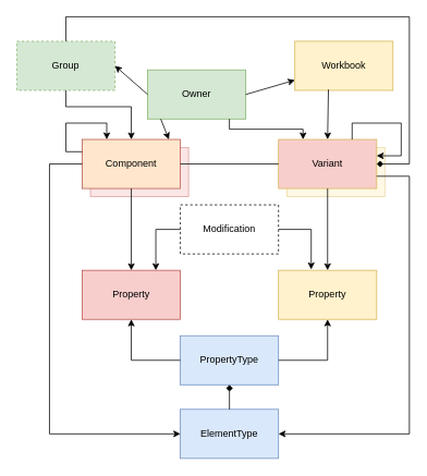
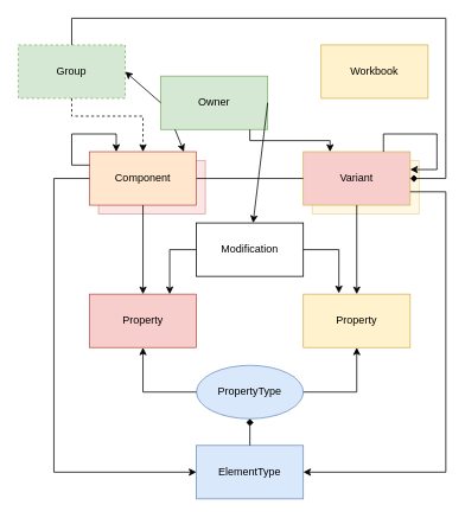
  <mxCell id="0" />
  <mxCell id="1" parent="0" />
  <mxCell id="2" value="" style="rounded=0;whiteSpace=wrap;html=1;fillColor=#fff2cc;strokeColor=#d6b656;opacity=50;" vertex="1" parent="1"><mxGeometry x="350" y="180" width="120" height="60" as="geometry" /></mxCell>
  <mxCell id="3" value="" style="rounded=0;whiteSpace=wrap;html=1;fillColor=#f8cecc;strokeColor=#b85450;opacity=50;" vertex="1" parent="1"><mxGeometry x="110" y="180" width="120" height="60" as="geometry" /></mxCell>
  <mxCell id="4" value="Owner" style="rounded=0;whiteSpace=wrap;html=1;fillColor=#d5e8d4;strokeColor=#82b366;" parent="1" vertex="1"><mxGeometry x="180" y="85" width="120" height="60" as="geometry" /></mxCell>
  <mxCell id="5" value="Group" style="rounded=0;whiteSpace=wrap;html=1;fillColor=#d5e8d4;strokeColor=#82b366;dashed=1;" parent="1" vertex="1"><mxGeometry x="20" y="50" width="120" height="60" as="geometry" /></mxCell>
  <mxCell id="6" value="Workbook" style="rounded=0;whiteSpace=wrap;html=1;fillColor=#fff2cc;strokeColor=#d6b656;" parent="1" vertex="1"><mxGeometry x="360" y="50" width="120" height="60" as="geometry" /></mxCell>
  <mxCell id="7" value="&lt;div&gt;Variant&lt;/div&gt;" style="rounded=0;whiteSpace=wrap;html=1;fillColor=#f8cecc;strokeColor=#d6b656;" parent="1" vertex="1"><mxGeometry x="340" y="170" width="120" height="60" as="geometry" /></mxCell>
  <mxCell id="8" value="Component" style="rounded=0;whiteSpace=wrap;html=1;fillColor=#ffe6cc;strokeColor=#b85450;" parent="1" vertex="1"><mxGeometry x="100" y="170" width="120" height="60" as="geometry" /></mxCell>
  <mxCell id="9" value="ElementType" style="rounded=0;whiteSpace=wrap;html=1;fillColor=#dae8fc;strokeColor=#6c8ebf;" parent="1" vertex="1"><mxGeometry x="220" y="500" width="120" height="60" as="geometry" /></mxCell>
- <mxCell id="10" value="PropertyType" style="rounded=0;whiteSpace=wrap;html=1;fillColor=#dae8fc;strokeColor=#6c8ebf;" parent="1" vertex="1"><mxGeometry x="220" y="410" width="120" height="60" as="geometry" /></mxCell>
+ <mxCell id="10" value="PropertyType" style="ellipse;whiteSpace=wrap;html=1;fillColor=#dae8fc;strokeColor=#6c8ebf;" parent="1" vertex="1"><mxGeometry x="220" y="410" width="120" height="60" as="geometry" /></mxCell>
  <mxCell id="11" style="edgeStyle=orthogonalEdgeStyle;rounded=0;orthogonalLoop=1;jettySize=auto;html=1;entryX=0.25;entryY=0;entryDx=0;entryDy=0;exitX=0;exitY=0.25;exitDx=0;exitDy=0;" edge="1" parent="1" source="8" target="8"><mxGeometry relative="1" as="geometry"><mxPoint x="40" y="160" as="sourcePoint" /><Array as="points"><mxPoint x="80" y="185" /><mxPoint x="80" y="150" /><mxPoint x="130" y="150" /></Array></mxGeometry></mxCell>
  <mxCell id="12" value="Property" style="rounded=0;whiteSpace=wrap;html=1;fillColor=#fff2cc;strokeColor=#d6b656;" parent="1" vertex="1"><mxGeometry x="340" y="330" width="120" height="60" as="geometry" /></mxCell>
- <mxCell id="13" value="Modification" style="rounded=0;whiteSpace=wrap;html=1;dashed=1;" parent="1" vertex="1"><mxGeometry x="220" y="250" width="120" height="60" as="geometry" /></mxCell>
+ <mxCell id="13" value="Modification" style="rounded=0;whiteSpace=wrap;html=1;" parent="1" vertex="1"><mxGeometry x="220" y="250" width="120" height="60" as="geometry" /></mxCell>
  <mxCell id="14" value="Property" style="rounded=0;whiteSpace=wrap;html=1;fillColor=#f8cecc;strokeColor=#b85450;" parent="1" vertex="1"><mxGeometry x="100" y="330" width="120" height="60" as="geometry" /></mxCell>
- <mxCell id="15" value="" style="endArrow=classic;html=1;rounded=0;exitX=0.342;exitY=0.983;exitDx=0;exitDy=0;entryX=0.5;entryY=0;entryDx=0;entryDy=0;exitPerimeter=0;" parent="1" source="6" target="7" edge="1"><mxGeometry width="50" height="50" relative="1" as="geometry"><mxPoint x="340" y="380" as="sourcePoint" /><mxPoint x="390" y="330" as="targetPoint" /></mxGeometry></mxCell>
  <mxCell id="16" value="" style="endArrow=classic;html=1;rounded=0;exitX=0.5;exitY=1;exitDx=0;exitDy=0;entryX=0.5;entryY=0;entryDx=0;entryDy=0;" parent="1" source="7" target="12" edge="1"><mxGeometry width="50" height="50" relative="1" as="geometry"><mxPoint x="340" y="380" as="sourcePoint" /><mxPoint x="400" y="330" as="targetPoint" /></mxGeometry></mxCell>
  <mxCell id="17" value="" style="endArrow=classic;html=1;rounded=0;exitX=0.133;exitY=1;exitDx=0;exitDy=0;exitPerimeter=0;" parent="1" source="4" edge="1"><mxGeometry width="50" height="50" relative="1" as="geometry"><mxPoint x="340" y="380" as="sourcePoint" /><mxPoint x="206" y="170" as="targetPoint" /></mxGeometry></mxCell>
  <mxCell id="18" value="" style="endArrow=classic;html=1;rounded=0;exitX=0;exitY=0.5;exitDx=0;exitDy=0;entryX=1;entryY=0.5;entryDx=0;entryDy=0;" parent="1" source="4" target="5" edge="1"><mxGeometry width="50" height="50" relative="1" as="geometry"><mxPoint x="340" y="380" as="sourcePoint" /><mxPoint x="390" y="330" as="targetPoint" /></mxGeometry></mxCell>
- <mxCell id="19" value="" style="endArrow=classic;html=1;rounded=0;exitX=0.5;exitY=1;exitDx=0;exitDy=0;edgeStyle=orthogonalEdgeStyle;entryX=0.5;entryY=0;entryDx=0;entryDy=0;" parent="1" source="5" target="8" edge="1"><mxGeometry width="50" height="50" relative="1" as="geometry"><mxPoint x="340" y="380" as="sourcePoint" /><mxPoint x="150" y="170" as="targetPoint" /><Array as="points"><mxPoint x="80" y="130" /><mxPoint x="160" y="130" /></Array></mxGeometry></mxCell>
+ <mxCell id="19" value="" style="endArrow=classic;html=1;rounded=0;exitX=0.5;exitY=1;exitDx=0;exitDy=0;edgeStyle=orthogonalEdgeStyle;entryX=0.5;entryY=0;entryDx=0;entryDy=0;dashed=1;" parent="1" source="5" target="8" edge="1"><mxGeometry width="50" height="50" relative="1" as="geometry"><mxPoint x="340" y="380" as="sourcePoint" /><mxPoint x="150" y="170" as="targetPoint" /><Array as="points"><mxPoint x="80" y="130" /><mxPoint x="160" y="130" /></Array></mxGeometry></mxCell>
  <mxCell id="20" value="" style="endArrow=classic;html=1;rounded=0;entryX=0;entryY=0.5;entryDx=0;entryDy=0;exitX=0;exitY=0.5;exitDx=0;exitDy=0;edgeStyle=orthogonalEdgeStyle;" parent="1" source="8" target="9" edge="1"><mxGeometry width="50" height="50" relative="1" as="geometry"><mxPoint x="50" y="190" as="sourcePoint" /><mxPoint x="100" y="569" as="targetPoint" /><Array as="points"><mxPoint x="60" y="200" /><mxPoint x="60" y="530" /></Array></mxGeometry></mxCell>
  <mxCell id="21" value="" style="endArrow=classic;html=1;rounded=0;exitX=1;exitY=0.75;exitDx=0;exitDy=0;entryX=1;entryY=0.5;entryDx=0;entryDy=0;edgeStyle=orthogonalEdgeStyle;" parent="1" source="7" target="9" edge="1"><mxGeometry width="50" height="50" relative="1" as="geometry"><mxPoint x="340" y="380" as="sourcePoint" /><mxPoint x="390" y="330" as="targetPoint" /><Array as="points"><mxPoint x="500" y="215" /><mxPoint x="500" y="530" /></Array></mxGeometry></mxCell>
  <mxCell id="22" value="" style="endArrow=diamond;html=1;rounded=0;exitX=0.5;exitY=0;exitDx=0;exitDy=0;" parent="1" source="9" target="10" edge="1"><mxGeometry width="50" height="50" relative="1" as="geometry"><mxPoint x="340" y="380" as="sourcePoint" /><mxPoint x="390" y="330" as="targetPoint" /></mxGeometry></mxCell>
  <mxCell id="23" value="" style="endArrow=classic;html=1;rounded=0;exitX=1;exitY=0.5;exitDx=0;exitDy=0;entryX=0.5;entryY=1;entryDx=0;entryDy=0;edgeStyle=orthogonalEdgeStyle;" parent="1" source="10" target="12" edge="1"><mxGeometry width="50" height="50" relative="1" as="geometry"><mxPoint x="340" y="380" as="sourcePoint" /><mxPoint x="390" y="330" as="targetPoint" /></mxGeometry></mxCell>
  <mxCell id="24" value="" style="endArrow=classic;html=1;rounded=0;exitX=0;exitY=0.5;exitDx=0;exitDy=0;entryX=0.5;entryY=1;entryDx=0;entryDy=0;edgeStyle=orthogonalEdgeStyle;" parent="1" source="10" target="14" edge="1"><mxGeometry width="50" height="50" relative="1" as="geometry"><mxPoint x="340" y="380" as="sourcePoint" /><mxPoint x="390" y="330" as="targetPoint" /></mxGeometry></mxCell>
  <mxCell id="25" value="" style="endArrow=classic;html=1;rounded=0;exitX=0.5;exitY=1;exitDx=0;exitDy=0;entryX=0.5;entryY=0;entryDx=0;entryDy=0;" parent="1" source="8" target="14" edge="1"><mxGeometry width="50" height="50" relative="1" as="geometry"><mxPoint x="340" y="380" as="sourcePoint" /><mxPoint x="390" y="330" as="targetPoint" /></mxGeometry></mxCell>
  <mxCell id="26" value="" style="endArrow=none;html=1;rounded=0;exitX=0;exitY=0.5;exitDx=0;exitDy=0;entryX=1;entryY=0.5;entryDx=0;entryDy=0;" parent="1" source="7" target="8" edge="1"><mxGeometry width="50" height="50" relative="1" as="geometry"><mxPoint x="340" y="380" as="sourcePoint" /><mxPoint x="390" y="330" as="targetPoint" /></mxGeometry></mxCell>
  <mxCell id="27" value="" style="endArrow=classic;html=1;rounded=0;exitX=0;exitY=0.5;exitDx=0;exitDy=0;entryX=0.75;entryY=0;entryDx=0;entryDy=0;edgeStyle=orthogonalEdgeStyle;" parent="1" source="13" target="14" edge="1"><mxGeometry width="50" height="50" relative="1" as="geometry"><mxPoint x="340" y="380" as="sourcePoint" /><mxPoint x="390" y="330" as="targetPoint" /></mxGeometry></mxCell>
  <mxCell id="28" value="" style="endArrow=classic;html=1;rounded=0;exitX=1;exitY=0.5;exitDx=0;exitDy=0;entryX=0.333;entryY=-0.017;entryDx=0;entryDy=0;entryPerimeter=0;edgeStyle=orthogonalEdgeStyle;" parent="1" source="13" target="12" edge="1"><mxGeometry width="50" height="50" relative="1" as="geometry"><mxPoint x="340" y="380" as="sourcePoint" /><mxPoint x="390" y="330" as="targetPoint" /></mxGeometry></mxCell>
- <mxCell id="29" value="" style="endArrow=classic;html=1;rounded=0;exitX=1;exitY=0.5;exitDx=0;exitDy=0;" parent="1" source="4" target="6" edge="1"><mxGeometry width="50" height="50" relative="1" as="geometry"><mxPoint x="340" y="380" as="sourcePoint" /><mxPoint x="390" y="330" as="targetPoint" /></mxGeometry></mxCell>
+ <mxCell id="29" value="" style="endArrow=classic;html=1;rounded=0;exitX=1;exitY=0.5;exitDx=0;exitDy=0;" parent="1" source="4" target="13" edge="1"><mxGeometry width="50" height="50" relative="1" as="geometry"><mxPoint x="340" y="380" as="sourcePoint" /><mxPoint x="390" y="330" as="targetPoint" /></mxGeometry></mxCell>
  <mxCell id="30" value="" style="endArrow=classic;html=1;rounded=0;exitX=0.833;exitY=1;exitDx=0;exitDy=0;exitPerimeter=0;entryX=0.25;entryY=0;entryDx=0;entryDy=0;edgeStyle=orthogonalEdgeStyle;" parent="1" source="4" target="7" edge="1"><mxGeometry width="50" height="50" relative="1" as="geometry"><mxPoint x="340" y="380" as="sourcePoint" /><mxPoint x="390" y="330" as="targetPoint" /></mxGeometry></mxCell>
  <mxCell id="31" style="edgeStyle=orthogonalEdgeStyle;rounded=0;orthogonalLoop=1;jettySize=auto;html=1;exitX=0.75;exitY=0;exitDx=0;exitDy=0;" edge="1" parent="1" source="7"><mxGeometry relative="1" as="geometry"><mxPoint x="540" y="165" as="sourcePoint" /><mxPoint x="460" y="190" as="targetPoint" /><Array as="points"><mxPoint x="430" y="150" /><mxPoint x="490" y="150" /><mxPoint x="490" y="190" /></Array></mxGeometry></mxCell>
  <mxCell id="32" value="" style="endArrow=diamond;html=1;rounded=0;exitX=0.5;exitY=0;exitDx=0;exitDy=0;entryX=1;entryY=0.5;entryDx=0;entryDy=0;edgeStyle=orthogonalEdgeStyle;" edge="1" parent="1" source="5" target="7"><mxGeometry width="50" height="50" relative="1" as="geometry"><mxPoint x="340" y="330" as="sourcePoint" /><mxPoint x="390" y="280" as="targetPoint" /><Array as="points"><mxPoint x="80" y="20" /><mxPoint x="500" y="20" /><mxPoint x="500" y="200" /></Array></mxGeometry></mxCell>
